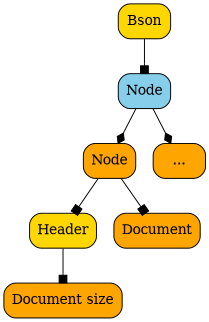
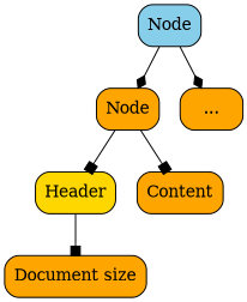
  digraph {
    fontname="DejaVu Serif"
    node [fillcolor=orange fontname="DejaVu Serif" shape=rectangle style="rounded,filled"]
    edge [arrowhead=box fontname="DejaVu Serif"]
    n1 [label="Document size"]
    n2 [fillcolor=skyblue label="Node"]
    n3 [label="Node"]
    n4 [label="..."]
    Header [fillcolor=gold]
-   Content [label=Document]
-   Bson [fillcolor=gold]
+   Content
    n2 -> n3 [arrowhead=diamond]
    n2 -> n4 [arrowhead=diamond]
    n3 -> Header
    n3 -> Content
    Header -> n1
-   Bson -> n2
  }
